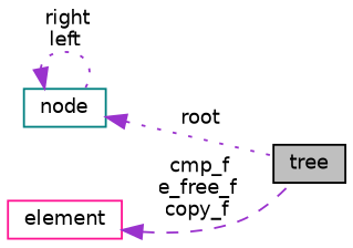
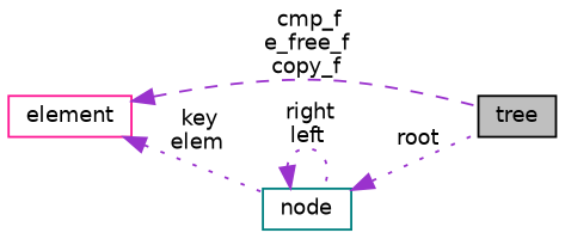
  digraph {
    rankdir=LR
    node [fillcolor=white fontname=Helvetica fontsize=10 shape=record style=filled]
    edge [color=darkorchid3 dir=back fontname=Helvetica fontsize=10 labelfontname=Helvetica labelfontsize=10 style=dotted]
    n1 [color=black fillcolor=grey75 fontcolor=black height=0.2 label=tree width=0.4]
    n2 [color=teal height=0.2 label="node" width=0.4]
    n3 [color=deeppink height=0.2 label=element width=0.4]
    n2 -> n1 [label=" root"]
    n2 -> n2 [label=" right\nleft"]
    n3 -> n1 [label=" cmp_f\ne_free_f\ncopy_f" style=dashed]
+   n3 -> n2 [label=" key\nelem"]
  }
